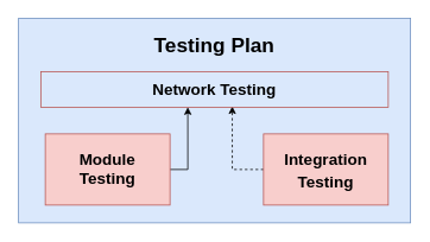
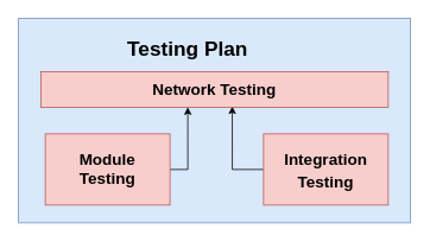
  <mxCell id="0" />
  <mxCell id="1" parent="0" />
  <mxCell id="2" value="" style="rounded=0;whiteSpace=wrap;html=1;fillColor=#dae8fc;strokeColor=#6c8ebf;" vertex="1" parent="1"><mxGeometry x="20" y="20" width="440" height="230" as="geometry" /></mxCell>
- <mxCell id="3" style="edgeStyle=orthogonalEdgeStyle;rounded=0;orthogonalLoop=1;jettySize=auto;html=1;exitX=0;exitY=0.5;exitDx=0;exitDy=0;entryX=0.551;entryY=0.975;entryDx=0;entryDy=0;entryPerimeter=0;fontSize=20;dashed=1;" edge="1" parent="1" source="4" target="8"><mxGeometry relative="1" as="geometry"><Array as="points"><mxPoint x="260" y="190" /></Array></mxGeometry></mxCell>
+ <mxCell id="3" style="edgeStyle=orthogonalEdgeStyle;rounded=0;orthogonalLoop=1;jettySize=auto;html=1;exitX=0;exitY=0.5;exitDx=0;exitDy=0;entryX=0.551;entryY=0.975;entryDx=0;entryDy=0;entryPerimeter=0;fontSize=20;" edge="1" parent="1" source="4" target="8"><mxGeometry relative="1" as="geometry"><Array as="points"><mxPoint x="260" y="190" /></Array></mxGeometry></mxCell>
  <mxCell id="4" value="&lt;font style=&quot;font-size: 15px&quot;&gt;&lt;b style=&quot;font-size: 20px&quot;&gt;&lt;font style=&quot;font-size: 18px&quot;&gt;Integration Testing&lt;/font&gt;&lt;/b&gt;&lt;b&gt;&lt;br&gt;&lt;/b&gt;&lt;/font&gt;" style="text;html=1;strokeColor=#b85450;fillColor=#f8cecc;align=center;verticalAlign=middle;whiteSpace=wrap;rounded=0;" vertex="1" parent="1"><mxGeometry x="295" y="150" width="140" height="80" as="geometry" /></mxCell>
  <mxCell id="5" style="edgeStyle=orthogonalEdgeStyle;rounded=0;orthogonalLoop=1;jettySize=auto;html=1;exitX=1;exitY=0.5;exitDx=0;exitDy=0;entryX=0.423;entryY=1;entryDx=0;entryDy=0;entryPerimeter=0;fontSize=20;" edge="1" parent="1" source="6" target="8"><mxGeometry relative="1" as="geometry" /></mxCell>
  <mxCell id="6" value="&lt;font style=&quot;font-size: 18px&quot;&gt;&lt;b&gt;Module&lt;br&gt;Testing&lt;br&gt;&lt;/b&gt;&lt;/font&gt;" style="text;html=1;strokeColor=#b85450;fillColor=#f8cecc;align=center;verticalAlign=middle;whiteSpace=wrap;rounded=0;" vertex="1" parent="1"><mxGeometry x="50" y="150" width="140" height="80" as="geometry" /></mxCell>
- <mxCell id="7" value="&lt;span style=&quot;font-size: 23px&quot;&gt;&lt;b&gt;Testing Plan&lt;/b&gt;&lt;/span&gt;" style="text;html=1;strokeColor=none;fillColor=none;align=center;verticalAlign=middle;whiteSpace=wrap;rounded=0;" vertex="1" parent="1"><mxGeometry x="120" y="40" width="240" height="20" as="geometry" /></mxCell>
- <mxCell id="8" value="&lt;b&gt;Network Testing&lt;/b&gt;" style="rounded=0;whiteSpace=wrap;html=1;fontSize=18;fillColor=#dae8fc;strokeColor=#b85450;" vertex="1" parent="1"><mxGeometry x="45" y="80" width="390" height="40" as="geometry" /></mxCell>
+ <mxCell id="7" value="&lt;span style=&quot;font-size: 23px&quot;&gt;&lt;b&gt;Testing Plan&lt;/b&gt;&lt;/span&gt;" style="text;html=1;strokeColor=none;fillColor=none;align=center;verticalAlign=middle;whiteSpace=wrap;rounded=0;" vertex="1" parent="1"><mxGeometry x="90" y="45" width="240" height="20" as="geometry" /></mxCell>
+ <mxCell id="8" value="&lt;b&gt;Network Testing&lt;/b&gt;" style="rounded=0;whiteSpace=wrap;html=1;fontSize=18;fillColor=#f8cecc;strokeColor=#b85450;" vertex="1" parent="1"><mxGeometry x="45" y="80" width="390" height="40" as="geometry" /></mxCell>
